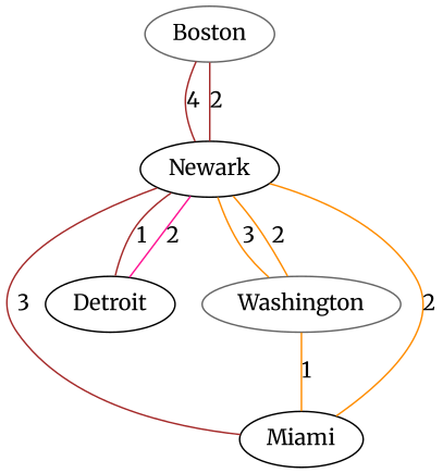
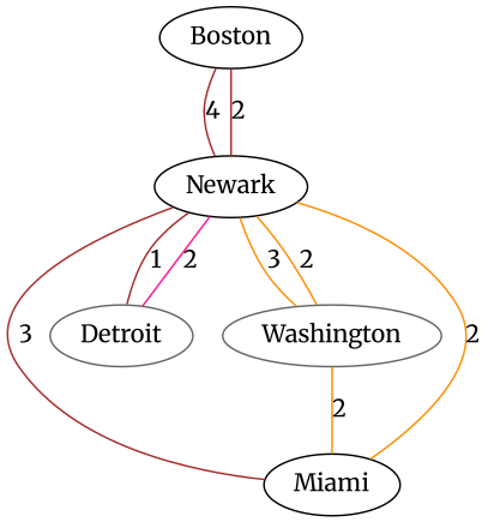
  graph {
    fontname=Merriweather
    node [color=black fontname=Merriweather]
    edge [color=brown fontname=Merriweather]
-   Boston [color=gray40]
+   Boston
    Newark
    Miami
-   Detroit
+   Detroit [color=gray40]
    Washington [color=gray40]
    Boston -- Newark [label=4]
    Newark -- Boston [label=2]
    Newark -- Miami [label=3]
    Newark -- Detroit [label=1]
    Newark -- Washington [color=darkorange label=3]
    Miami -- Newark [color=darkorange label=2]
    Detroit -- Newark [color=deeppink label=2]
    Washington -- Newark [color=darkorange label=2]
-   Washington -- Miami [color=darkorange label=1]
+   Washington -- Miami [color=darkorange label=2]
  }
